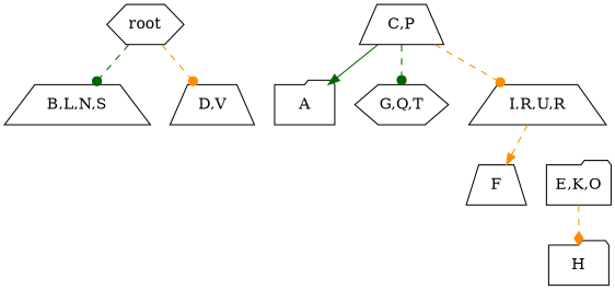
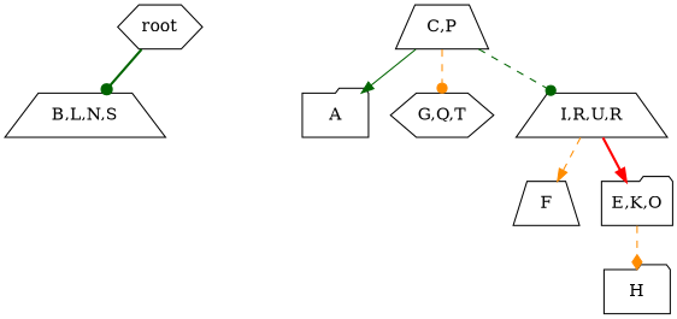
  strict digraph {
    node [shape=trapezium]
    edge [arrowhead=dot color=darkgreen style=dashed]
    n1 [label=root shape=hexagon]
    n2 [label="B,L,N,S"]
-   n3 [label="D,V"]
    n4 [label="C,P"]
    n5 [label=A shape=folder]
    n6 [label="G,Q,T" shape=hexagon]
    n7 [label="I,R,U,R"]
    n8 [label=F]
    n9 [label="E,K,O" shape=folder]
    n10 [label=H shape=folder]
-   n1 -> n2
-   n1 -> n3 [color=darkorange]
+   n1 -> n2 [style=bold]
    n4 -> n5 [arrowhead=normal style=solid]
-   n4 -> n6
-   n4 -> n7 [color=darkorange]
+   n4 -> n6 [color=darkorange]
+   n4 -> n7
    n7 -> n8 [arrowhead=normal color=darkorange]
+   n7 -> n9 [arrowhead=normal color=red style=bold]
    n9 -> n10 [arrowhead=diamond color=darkorange]
  }
